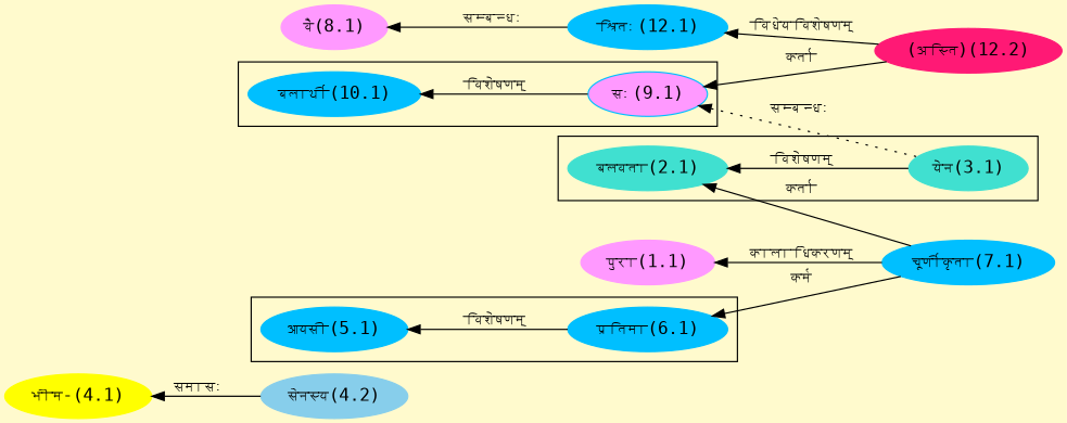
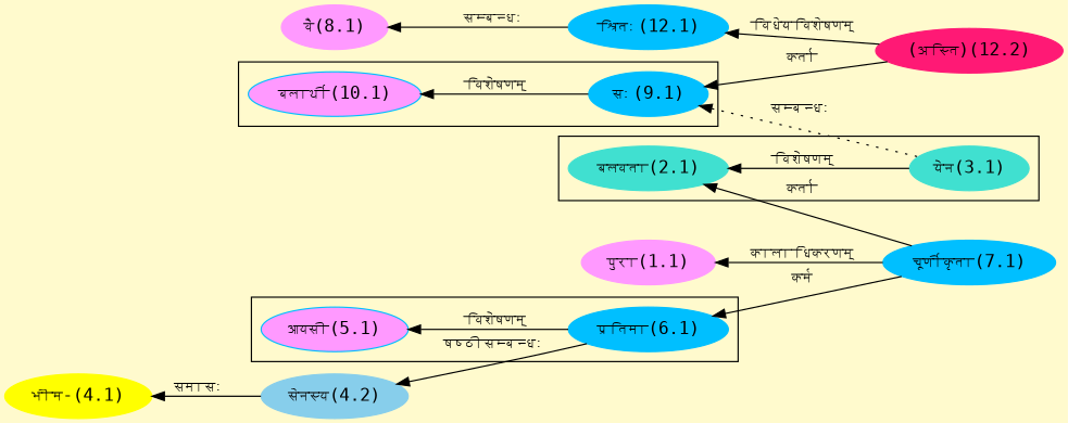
  digraph {
    bgcolor=lemonchiffon1
    compound=true
    fontname="DejaVu Sans Mono"
    rankdir=LR
    node [color="#00BFFF" fontname="DejaVu Sans Mono" style=filled]
    edge [dir=back fontname="DejaVu Sans Mono"]
    n1 [color="#40E0D0" label="बलवता(2.1)"]
    n2 [color="#40E0D0" label="येन(3.1)"]
-   n3 [label="आयसी(5.1)"]
+   n3 [label="आयसी(5.1)" fillcolor="#FF99FF"]
    n4 [label="प्रतिमा(6.1)"]
-   n5 [label="बलार्थी(10.1)"]
-   n6 [label="सः(9.1)" fillcolor="#FF99FF"]
+   n5 [label="बलार्थी(10.1)" fillcolor="#FF99FF"]
+   n6 [label="सः(9.1)"]
    n7 [label="चूर्णीकृता(7.1)"]
    n8 [color="#FF1975" label="(अस्ति)(12.2)"]
    n9 [color="#FF99FF" label="पुरा(1.1)"]
    n10 [color="#FFFF00" label="भीम-(4.1)"]
    n11 [color="#87CEEB" label="सेनस्य(4.2)"]
    n12 [color="#FF99FF" label="वै(8.1)"]
    n13 [label="श्रितः(12.1)"]
    subgraph cluster_1 {
      n1
      n2
    }
    subgraph cluster_2 {
      n3
      n4
    }
    subgraph cluster_3 {
      n5
      n6
    }
    n1 -> n2 [label="विशेषणम्"]
    n1 -> n7 [label="कर्ता"]
    n3 -> n4 [label="विशेषणम्"]
    n4 -> n7 [label="कर्म"]
    n5 -> n6 [label="विशेषणम्"]
    n6 -> n2 [label="सम्बन्धः" style=dotted]
    n6 -> n8 [label="कर्ता"]
    n9 -> n7 [label="कालाधिकरणम्"]
    n10 -> n11 [label="समासः"]
+   n11 -> n4 [label="षष्ठीसम्बन्धः"]
    n12 -> n13 [label="सम्बन्धः"]
    n13 -> n8 [label="विधेयविशेषणम्"]
  }
